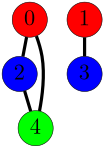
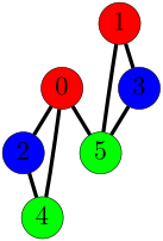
  graph {
    splines=true
    node [color=black fillcolor=red fixedsize=true fontname="Latin Modern Math" fontsize=42 penwidth=1 shape=circle style=filled]
    edge [color=black penwidth=6 style=bold]
    0 [height=0.91667 width=0.91667]
    2 [fillcolor=blue height=0.91667 width=0.91667]
    4 [fillcolor=green height=0.91667 width=0.91667]
+   5 [fillcolor=green height=0.91667 width=0.91667]
    1 [height=0.91667 width=0.91667]
    3 [fillcolor=blue height=0.91667 width=0.91667]
    0 -- 2
    0 -- 4
+   0 -- 5
    2 -- 4
+   1 -- 5
    1 -- 3
+   3 -- 5
  }
